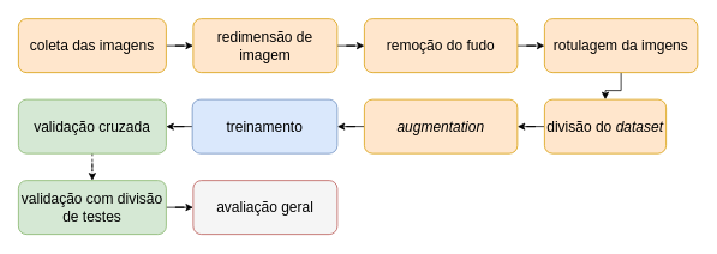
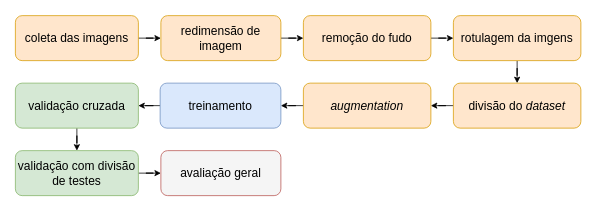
  <mxCell id="0" />
  <mxCell id="1" parent="0" />
  <mxCell id="2" value="" style="edgeStyle=orthogonalEdgeStyle;rounded=0;orthogonalLoop=1;jettySize=auto;html=1;" edge="1" parent="1" source="3" target="5"><mxGeometry relative="1" as="geometry" /></mxCell>
  <mxCell id="3" value="&lt;div style=&quot;&quot;&gt;&lt;span style=&quot;background-color: initial;&quot;&gt;&lt;font style=&quot;font-size: 16px;&quot;&gt;coleta das imagens&lt;/font&gt;&lt;/span&gt;&lt;/div&gt;" style="rounded=1;whiteSpace=wrap;html=1;align=center;fillColor=#ffe6cc;strokeColor=#d79b00;" vertex="1" parent="1"><mxGeometry x="20" y="20" width="164" height="60" as="geometry" /></mxCell>
  <mxCell id="4" value="" style="edgeStyle=orthogonalEdgeStyle;rounded=0;orthogonalLoop=1;jettySize=auto;html=1;" edge="1" parent="1" source="5" target="7"><mxGeometry relative="1" as="geometry" /></mxCell>
  <mxCell id="5" value="&lt;div style=&quot;&quot;&gt;&lt;span style=&quot;font-size: 16px;&quot;&gt;redimensão de imagem&lt;/span&gt;&lt;br&gt;&lt;/div&gt;" style="rounded=1;whiteSpace=wrap;html=1;align=center;fillColor=#ffe6cc;strokeColor=#d79b00;" vertex="1" parent="1"><mxGeometry x="214" y="20" width="160" height="60" as="geometry" /></mxCell>
  <mxCell id="6" value="" style="edgeStyle=orthogonalEdgeStyle;rounded=0;orthogonalLoop=1;jettySize=auto;html=1;" edge="1" parent="1" source="7" target="9"><mxGeometry relative="1" as="geometry" /></mxCell>
  <mxCell id="7" value="&lt;div style=&quot;&quot;&gt;&lt;span style=&quot;font-size: 16px;&quot;&gt;remoção do fudo&lt;/span&gt;&lt;br&gt;&lt;/div&gt;" style="rounded=1;whiteSpace=wrap;html=1;align=center;fillColor=#ffe6cc;strokeColor=#d79b00;" vertex="1" parent="1"><mxGeometry x="404" y="20" width="170" height="60" as="geometry" /></mxCell>
  <mxCell id="8" value="" style="edgeStyle=orthogonalEdgeStyle;rounded=0;orthogonalLoop=1;jettySize=auto;html=1;" edge="1" parent="1" source="9" target="11"><mxGeometry relative="1" as="geometry" /></mxCell>
  <mxCell id="9" value="&lt;div style=&quot;&quot;&gt;&lt;span style=&quot;font-size: 16px;&quot;&gt;rotulagem da imgens&lt;/span&gt;&lt;br&gt;&lt;/div&gt;" style="rounded=1;whiteSpace=wrap;html=1;align=center;fillColor=#ffe6cc;strokeColor=#d79b00;" vertex="1" parent="1"><mxGeometry x="604" y="20" width="170" height="60" as="geometry" /></mxCell>
  <mxCell id="10" value="" style="edgeStyle=orthogonalEdgeStyle;rounded=0;orthogonalLoop=1;jettySize=auto;html=1;" edge="1" parent="1" source="11" target="13"><mxGeometry relative="1" as="geometry" /></mxCell>
- <mxCell id="11" value="&lt;div style=&quot;&quot;&gt;&lt;span style=&quot;font-size: 16px;&quot;&gt;divisão do &lt;i&gt;dataset&lt;/i&gt;&lt;/span&gt;&lt;br&gt;&lt;/div&gt;" style="rounded=1;whiteSpace=wrap;html=1;align=center;fillColor=#ffe6cc;strokeColor=#d79b00;" vertex="1" parent="1"><mxGeometry x="604" y="110" width="135" height="60" as="geometry" /></mxCell>
+ <mxCell id="11" value="&lt;div style=&quot;&quot;&gt;&lt;span style=&quot;font-size: 16px;&quot;&gt;divisão do &lt;i&gt;dataset&lt;/i&gt;&lt;/span&gt;&lt;br&gt;&lt;/div&gt;" style="rounded=1;whiteSpace=wrap;html=1;align=center;fillColor=#ffe6cc;strokeColor=#d79b00;" vertex="1" parent="1"><mxGeometry x="604" y="110" width="170" height="60" as="geometry" /></mxCell>
  <mxCell id="12" value="" style="edgeStyle=orthogonalEdgeStyle;rounded=0;orthogonalLoop=1;jettySize=auto;html=1;" edge="1" parent="1" source="13" target="15"><mxGeometry relative="1" as="geometry" /></mxCell>
  <mxCell id="13" value="&lt;div style=&quot;&quot;&gt;&lt;span style=&quot;font-size: 16px;&quot;&gt;&lt;i&gt;augmentation&lt;/i&gt;&lt;/span&gt;&lt;/div&gt;" style="rounded=1;whiteSpace=wrap;html=1;align=center;fillColor=#ffe6cc;strokeColor=#d79b00;" vertex="1" parent="1"><mxGeometry x="404" y="110" width="170" height="60" as="geometry" /></mxCell>
  <mxCell id="14" value="" style="edgeStyle=orthogonalEdgeStyle;rounded=0;orthogonalLoop=1;jettySize=auto;html=1;" edge="1" parent="1" source="15" target="17"><mxGeometry relative="1" as="geometry" /></mxCell>
  <mxCell id="15" value="&lt;div style=&quot;&quot;&gt;&lt;span style=&quot;font-size: 16px;&quot;&gt;treinamento&lt;/span&gt;&lt;/div&gt;" style="rounded=1;whiteSpace=wrap;html=1;align=center;fillColor=#dae8fc;strokeColor=#6c8ebf;" vertex="1" parent="1"><mxGeometry x="213" y="110" width="161" height="60" as="geometry" /></mxCell>
- <mxCell id="16" value="" style="edgeStyle=orthogonalEdgeStyle;rounded=0;orthogonalLoop=1;jettySize=auto;html=1;dashed=1;" edge="1" parent="1" source="17" target="19"><mxGeometry relative="1" as="geometry" /></mxCell>
+ <mxCell id="16" value="" style="edgeStyle=orthogonalEdgeStyle;rounded=0;orthogonalLoop=1;jettySize=auto;html=1;" edge="1" parent="1" source="17" target="19"><mxGeometry relative="1" as="geometry" /></mxCell>
  <mxCell id="17" value="&lt;div style=&quot;&quot;&gt;&lt;span style=&quot;font-size: 16px;&quot;&gt;validação cruzada&lt;/span&gt;&lt;/div&gt;" style="rounded=1;whiteSpace=wrap;html=1;align=center;fillColor=#d5e8d4;strokeColor=#82b366;" vertex="1" parent="1"><mxGeometry x="20" y="110" width="164" height="60" as="geometry" /></mxCell>
  <mxCell id="18" value="" style="edgeStyle=orthogonalEdgeStyle;rounded=0;orthogonalLoop=1;jettySize=auto;html=1;" edge="1" parent="1" source="19" target="20"><mxGeometry relative="1" as="geometry" /></mxCell>
  <mxCell id="19" value="&lt;div style=&quot;&quot;&gt;&lt;span style=&quot;font-size: 16px;&quot;&gt;validação com divisão de testes&lt;/span&gt;&lt;/div&gt;" style="rounded=1;whiteSpace=wrap;html=1;align=center;fillColor=#d5e8d4;strokeColor=#82b366;" vertex="1" parent="1"><mxGeometry x="20" y="200" width="164" height="60" as="geometry" /></mxCell>
  <mxCell id="20" value="&lt;div style=&quot;&quot;&gt;&lt;span style=&quot;font-size: 16px;&quot;&gt;avaliação geral&lt;/span&gt;&lt;/div&gt;" style="rounded=1;whiteSpace=wrap;html=1;align=center;fillColor=#f5f5f5;strokeColor=#b85450;" vertex="1" parent="1"><mxGeometry x="214" y="200" width="160" height="60" as="geometry" /></mxCell>
